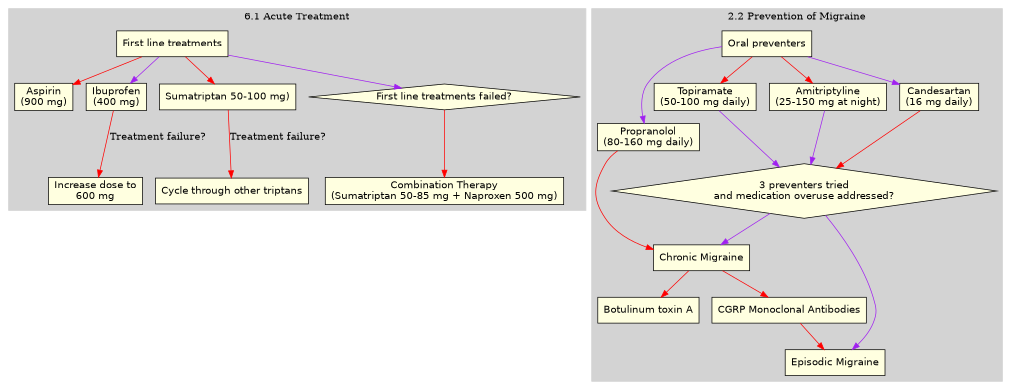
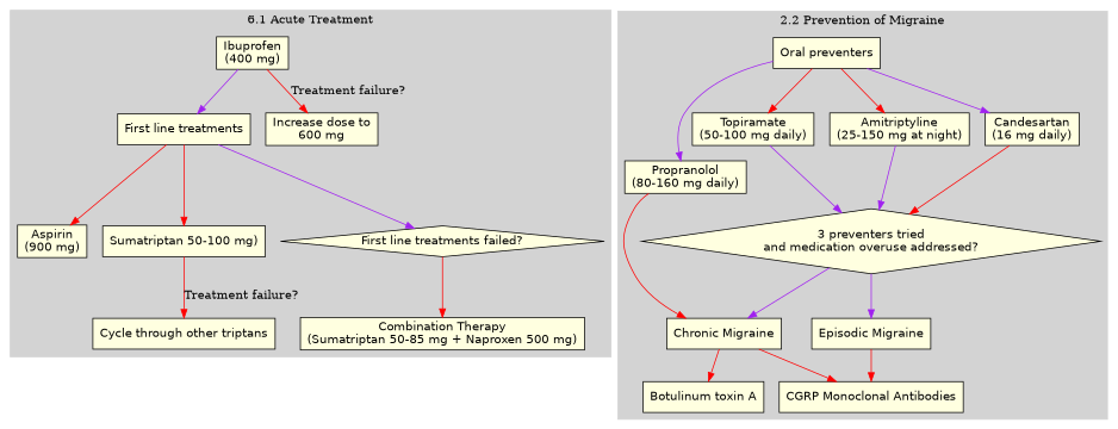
  digraph {
    node [fillcolor=lightyellow fontname=Helvetica shape=box style=filled]
    edge [color=red]
    n1 [label="First line treatments"]
    n2 [label="Aspirin\n(900 mg)"]
    n3 [label="Ibuprofen\n(400 mg)"]
    n4 [label="Sumatriptan 50-100 mg)"]
    n5 [label="First line treatments failed?" shape=diamond]
    n6 [label="Increase dose to\n600 mg"]
    n7 [label="Cycle through other triptans"]
    n8 [label="Combination Therapy\n(Sumatriptan 50-85 mg + Naproxen 500 mg)"]
    n9 [label="Oral preventers"]
    n10 [label="Propranolol\n(80-160 mg daily)"]
    n11 [label="Topiramate\n(50-100 mg daily)"]
    n12 [label="Amitriptyline\n(25-150 mg at night)"]
    n13 [label="Candesartan\n(16 mg daily)"]
    n14 [label="3 preventers tried\nand medication overuse addressed?" shape=diamond]
    n15 [label="Chronic Migraine"]
    n16 [label="Episodic Migraine"]
    n17 [label="Botulinum toxin A"]
    n18 [label="CGRP Monoclonal Antibodies"]
    subgraph cluster_1 {
      color=lightgrey
      label="6.1 Acute Treatment"
      style=filled
      n1
      n2
      n3
      n4
      n5
      n6
      n7
      n8
    }
    subgraph cluster_2 {
      color=lightgrey
      label="2.2 Prevention of Migraine"
      style=filled
      n9
      n10
      n11
      n12
      n13
      n14
      n15
      n16
      n17
      n18
    }
    n1 -> n2
-   n1 -> n3 [color=purple]
+   n3 -> n1 [color=purple]
    n1 -> n4
    n1 -> n5 [color=purple]
    n3 -> n6 [label="Treatment failure?"]
    n4 -> n7 [label="Treatment failure?"]
    n5 -> n8
    n9 -> n10 [color=purple]
    n9 -> n11
    n9 -> n12
    n9 -> n13 [color=purple]
    n10 -> n15
    n11 -> n14 [color=purple]
    n12 -> n14 [color=purple]
    n13 -> n14
    n14 -> n15 [color=purple]
    n14 -> n16 [color=purple]
    n15 -> n17
    n15 -> n18
-   n18 -> n16
+   n16 -> n18
  }
